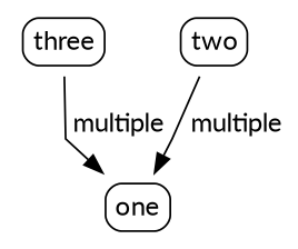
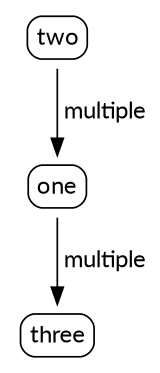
  digraph {
    fontname=Lato
    splines=polyline
    node [fontname=Lato shape=none]
    edge [fontname=Lato]
    n1 [label=<<table style="rounded"><tr><td border="0">one</td></tr></table>>]
    n2 [label=<<table style="rounded"><tr><td border="0">three</td></tr></table>>]
    n3 [label=<<table style="rounded"><tr><td border="0">two</td></tr></table>>]
-   n2 -> n1 [label=" multiple "]
+   n1 -> n2 [label=" multiple "]
    n3 -> n1 [label=" multiple "]
  }
